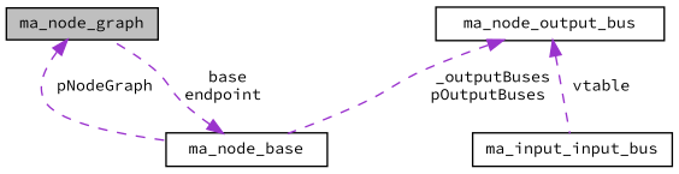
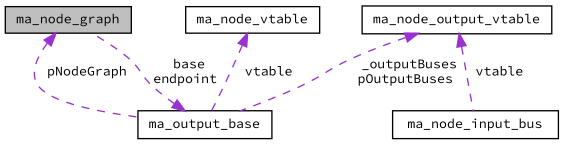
  digraph {
    fontname="Source Code Pro"
    node [color=black fillcolor=white fontname="Source Code Pro" fontsize=10 shape=record style=filled]
    edge [color=darkorchid3 dir=back fontname="Source Code Pro" fontsize=10 labelfontname=Helvetica labelfontsize=10 style=dashed]
    n1 [fillcolor=grey75 fontcolor=black height=0.2 label=ma_node_graph width=0.4]
-   n2 [height=0.2 label=ma_node_base width=0.4]
-   n4 [height=0.2 label=ma_input_input_bus width=0.4]
-   n5 [height=0.2 label=ma_node_output_bus width=0.4]
+   n2 [height=0.2 label=ma_output_base width=0.4]
+   n3 [height=0.2 label=ma_node_vtable width=0.4]
+   n4 [height=0.2 label=ma_node_input_bus width=0.4]
+   n5 [height=0.2 label=ma_node_output_vtable width=0.4]
    n1 -> n2 [label=" pNodeGraph"]
    n2 -> n1 [label=" base\nendpoint"]
+   n3 -> n2 [label=" vtable"]
    n5 -> n2 [label=" _outputBuses\npOutputBuses"]
    n5 -> n4 [label=" vtable"]
  }
